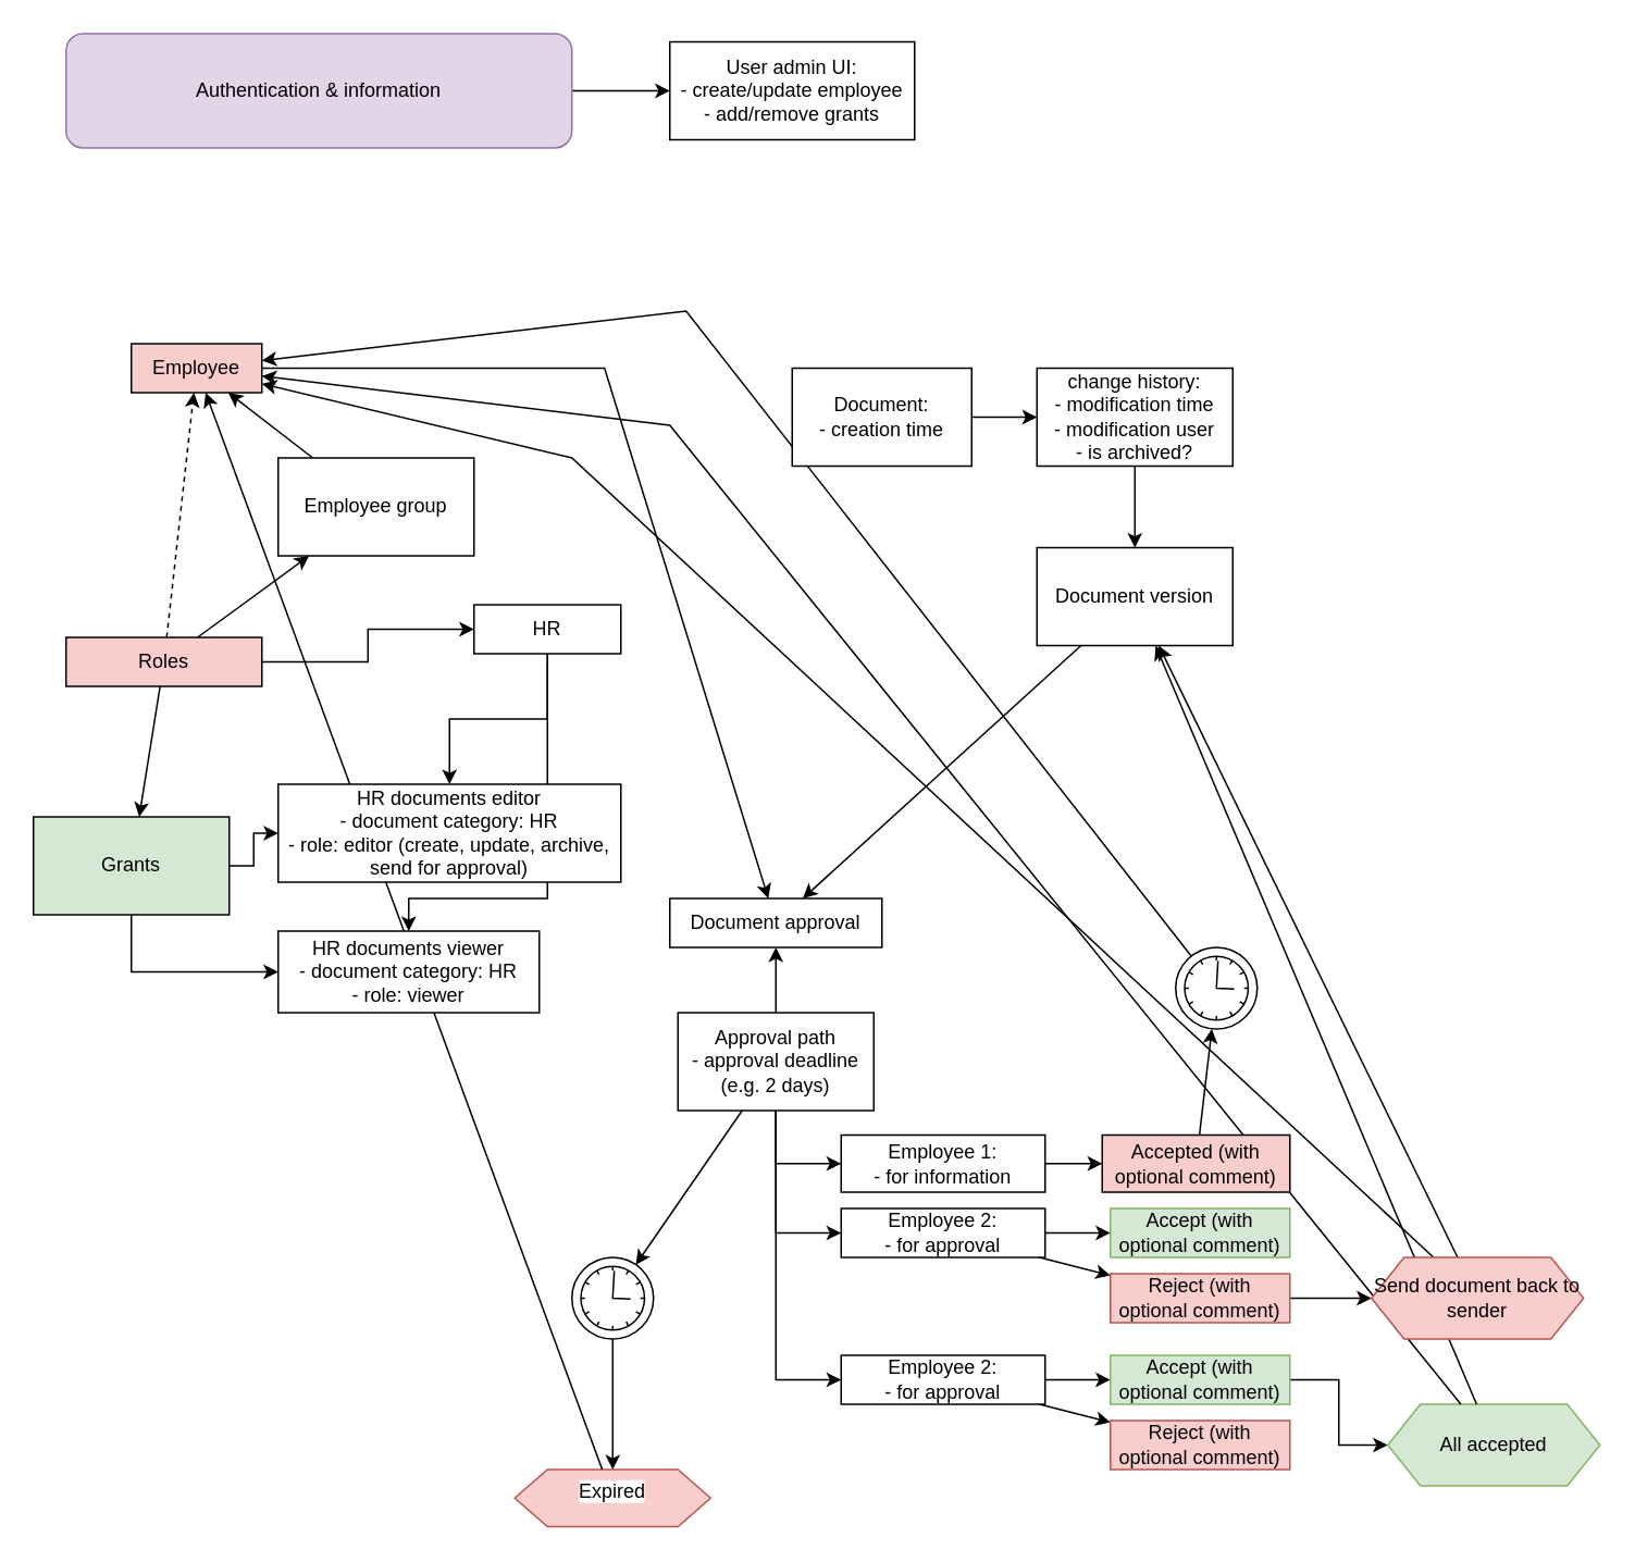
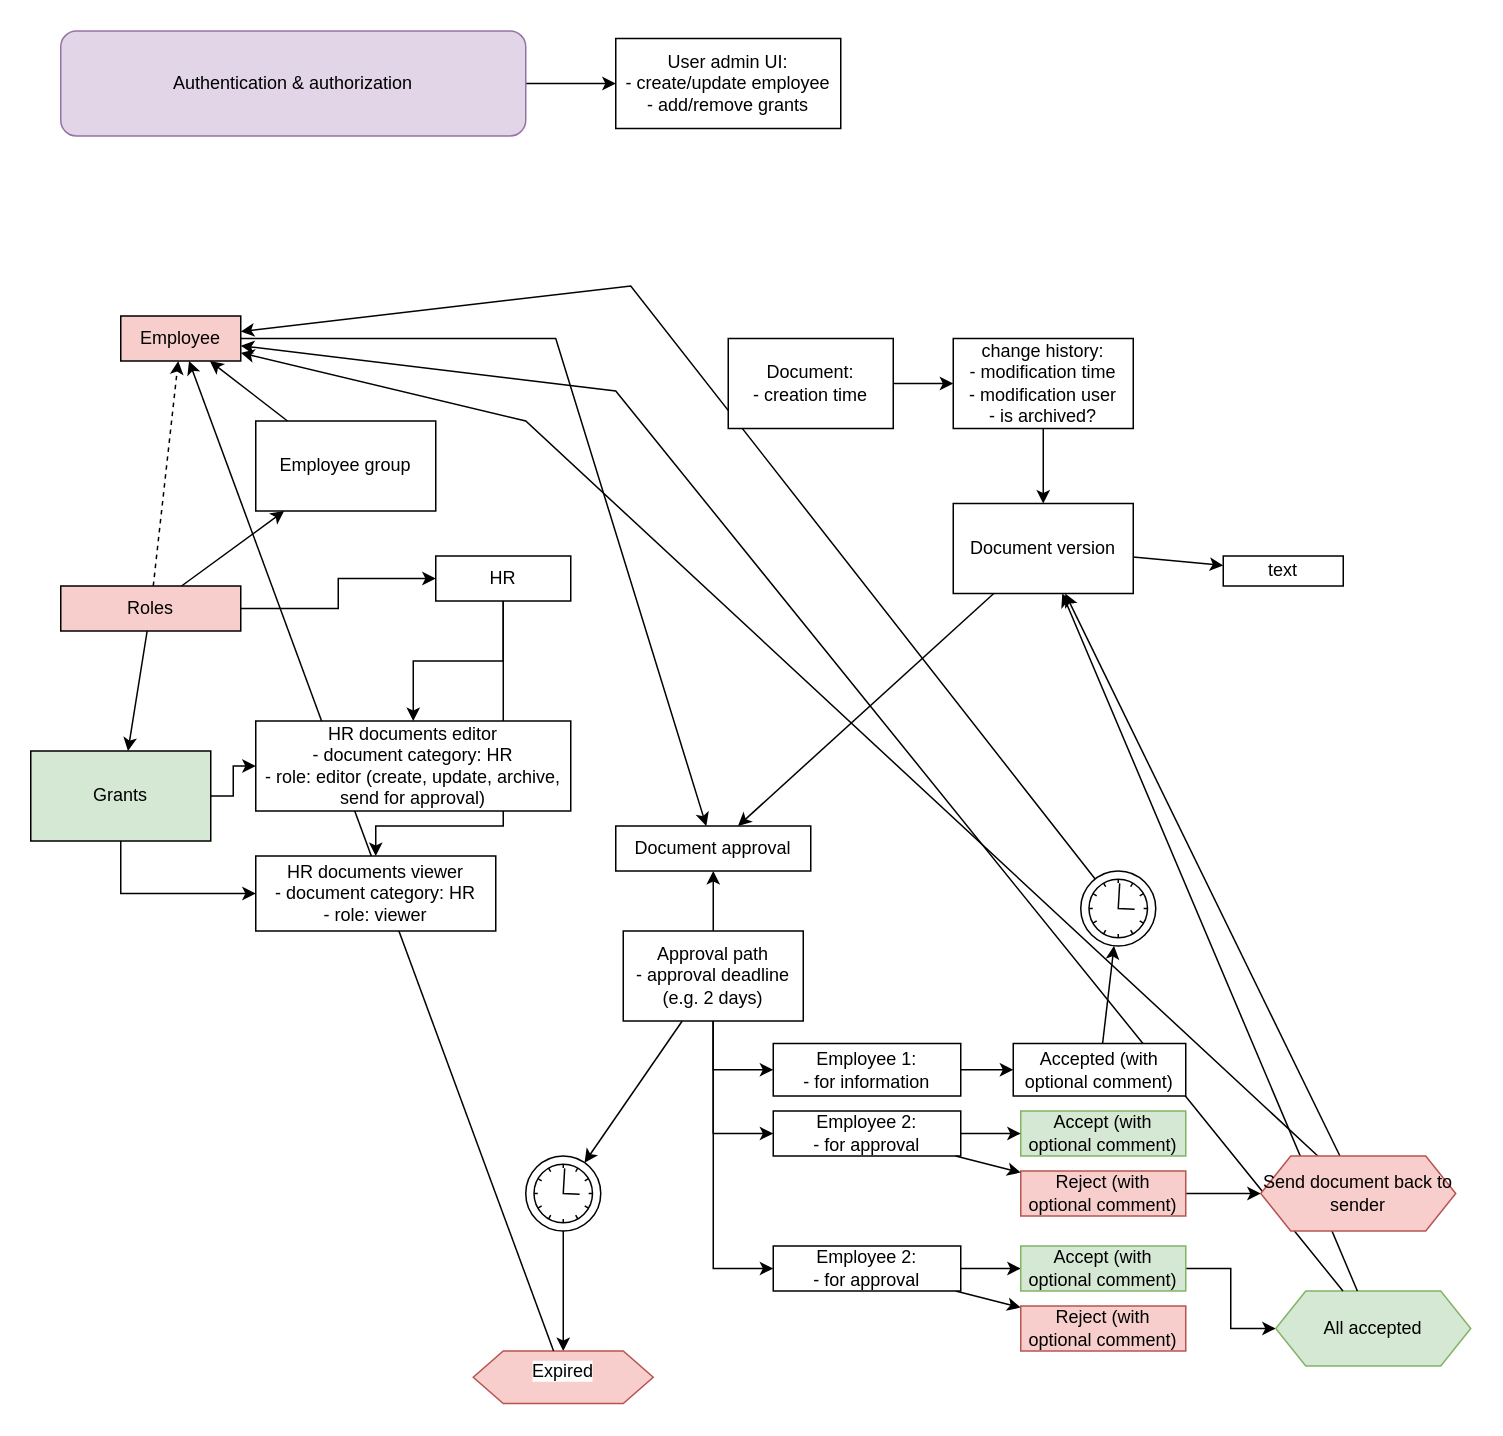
  <mxCell id="0" />
  <mxCell id="1" parent="0" />
  <mxCell id="2" value="Employee" style="rounded=0;whiteSpace=wrap;html=1;fillColor=#f8cecc;" vertex="1" parent="1"><mxGeometry x="80" y="210" width="80" height="30" as="geometry" /></mxCell>
+ <mxCell id="3" value="text" style="rounded=0;whiteSpace=wrap;html=1;" vertex="1" parent="1"><mxGeometry x="815" y="370" width="80" height="20" as="geometry" /></mxCell>
+ <mxCell id="4" value="" style="endArrow=classic;html=1;rounded=0;" edge="1" parent="1" source="6" target="3"><mxGeometry width="50" height="50" relative="1" as="geometry"><mxPoint x="505" y="465" as="sourcePoint" /><mxPoint x="555" y="415" as="targetPoint" /></mxGeometry></mxCell>
  <mxCell id="5" value="change history:&lt;div&gt;- modification time&lt;/div&gt;&lt;div&gt;- modification user&lt;/div&gt;&lt;div&gt;- is archived?&lt;/div&gt;" style="rounded=0;whiteSpace=wrap;html=1;" vertex="1" parent="1"><mxGeometry x="635" y="225" width="120" height="60" as="geometry" /></mxCell>
  <mxCell id="6" value="Document version" style="rounded=0;whiteSpace=wrap;html=1;" vertex="1" parent="1"><mxGeometry x="635" y="335" width="120" height="60" as="geometry" /></mxCell>
  <mxCell id="7" value="" style="endArrow=classic;html=1;rounded=0;" edge="1" parent="1" source="61" target="5"><mxGeometry width="50" height="50" relative="1" as="geometry"><mxPoint x="745" y="425" as="sourcePoint" /><mxPoint x="785" y="445" as="targetPoint" /></mxGeometry></mxCell>
  <mxCell id="8" value="" style="endArrow=classic;html=1;rounded=0;" edge="1" parent="1" source="5" target="6"><mxGeometry width="50" height="50" relative="1" as="geometry"><mxPoint x="505" y="465" as="sourcePoint" /><mxPoint x="555" y="415" as="targetPoint" /></mxGeometry></mxCell>
  <mxCell id="9" value="Employee group" style="rounded=0;whiteSpace=wrap;html=1;" vertex="1" parent="1"><mxGeometry x="170" y="280" width="120" height="60" as="geometry" /></mxCell>
  <mxCell id="10" value="" style="endArrow=classic;html=1;rounded=0;" edge="1" parent="1" source="9" target="2"><mxGeometry width="50" height="50" relative="1" as="geometry"><mxPoint x="400" y="570" as="sourcePoint" /><mxPoint x="450" y="520" as="targetPoint" /></mxGeometry></mxCell>
  <mxCell id="11" value="" style="edgeStyle=orthogonalEdgeStyle;rounded=0;orthogonalLoop=1;jettySize=auto;html=1;" edge="1" parent="1" source="12" target="19"><mxGeometry relative="1" as="geometry" /></mxCell>
  <mxCell id="12" value="Roles" style="rounded=0;whiteSpace=wrap;html=1;fillColor=#f8cecc;" vertex="1" parent="1"><mxGeometry x="40" y="390" width="120" height="30" as="geometry" /></mxCell>
  <mxCell id="13" value="" style="endArrow=classic;html=1;rounded=0;" edge="1" parent="1" source="12" target="9"><mxGeometry width="50" height="50" relative="1" as="geometry"><mxPoint x="400" y="570" as="sourcePoint" /><mxPoint x="450" y="520" as="targetPoint" /></mxGeometry></mxCell>
  <mxCell id="14" value="" style="endArrow=classic;html=1;rounded=0;dashed=1;" edge="1" parent="1" source="12" target="2"><mxGeometry width="50" height="50" relative="1" as="geometry"><mxPoint x="400" y="570" as="sourcePoint" /><mxPoint x="450" y="520" as="targetPoint" /></mxGeometry></mxCell>
  <mxCell id="15" value="Grants" style="rounded=0;whiteSpace=wrap;html=1;fillColor=#d5e8d4;" vertex="1" parent="1"><mxGeometry x="20" y="500" width="120" height="60" as="geometry" /></mxCell>
  <mxCell id="16" value="" style="endArrow=classic;html=1;rounded=0;edgeStyle=orthogonalEdgeStyle;" edge="1" parent="1" source="15" target="60"><mxGeometry width="50" height="50" relative="1" as="geometry"><mxPoint x="330" y="570" as="sourcePoint" /><mxPoint x="380" y="520" as="targetPoint" /></mxGeometry></mxCell>
  <mxCell id="17" value="" style="edgeStyle=orthogonalEdgeStyle;rounded=0;orthogonalLoop=1;jettySize=auto;html=1;" edge="1" parent="1" source="19" target="60"><mxGeometry relative="1" as="geometry" /></mxCell>
  <mxCell id="18" value="" style="edgeStyle=orthogonalEdgeStyle;rounded=0;orthogonalLoop=1;jettySize=auto;html=1;" edge="1" parent="1" source="19" target="59"><mxGeometry relative="1" as="geometry"><Array as="points"><mxPoint x="335" y="550" /><mxPoint x="250" y="550" /></Array></mxGeometry></mxCell>
  <mxCell id="19" value="HR" style="rounded=0;whiteSpace=wrap;html=1;" vertex="1" parent="1"><mxGeometry x="290" y="370" width="90" height="30" as="geometry" /></mxCell>
  <mxCell id="20" value="" style="endArrow=classic;html=1;rounded=0;" edge="1" parent="1" source="12" target="15"><mxGeometry width="50" height="50" relative="1" as="geometry"><mxPoint x="400" y="490" as="sourcePoint" /><mxPoint x="450" y="440" as="targetPoint" /></mxGeometry></mxCell>
  <mxCell id="21" value="Document approval" style="rounded=0;whiteSpace=wrap;html=1;" vertex="1" parent="1"><mxGeometry x="410" y="550" width="130" height="30" as="geometry" /></mxCell>
  <mxCell id="22" value="Accept (with optional comment)" style="rounded=0;whiteSpace=wrap;html=1;fillColor=#d5e8d4;strokeColor=#82b366;" vertex="1" parent="1"><mxGeometry x="680" y="740" width="110" height="30" as="geometry" /></mxCell>
  <mxCell id="23" value="" style="edgeStyle=orthogonalEdgeStyle;rounded=0;orthogonalLoop=1;jettySize=auto;html=1;" edge="1" parent="1" source="24" target="58"><mxGeometry relative="1" as="geometry" /></mxCell>
  <mxCell id="24" value="Reject (with optional comment)" style="rounded=0;whiteSpace=wrap;html=1;fillColor=#f8cecc;strokeColor=#b85450;" vertex="1" parent="1"><mxGeometry x="680" y="780" width="110" height="30" as="geometry" /></mxCell>
  <mxCell id="25" value="" style="endArrow=classic;html=1;rounded=0;" edge="1" parent="1" source="35" target="38"><mxGeometry width="50" height="50" relative="1" as="geometry"><mxPoint x="400" y="490" as="sourcePoint" /><mxPoint x="450" y="440" as="targetPoint" /></mxGeometry></mxCell>
  <mxCell id="26" value="" style="endArrow=classic;html=1;rounded=0;" edge="1" parent="1" source="35" target="39"><mxGeometry width="50" height="50" relative="1" as="geometry"><mxPoint x="400" y="490" as="sourcePoint" /><mxPoint x="450" y="440" as="targetPoint" /></mxGeometry></mxCell>
  <mxCell id="27" value="Approval path&lt;div&gt;- approval deadline (e.g. 2 days)&lt;/div&gt;" style="rounded=0;whiteSpace=wrap;html=1;" vertex="1" parent="1"><mxGeometry x="415" y="620" width="120" height="60" as="geometry" /></mxCell>
  <mxCell id="28" value="" style="endArrow=classic;html=1;rounded=0;" edge="1" parent="1" source="27" target="21"><mxGeometry width="50" height="50" relative="1" as="geometry"><mxPoint x="400" y="610" as="sourcePoint" /><mxPoint x="450" y="560" as="targetPoint" /></mxGeometry></mxCell>
  <mxCell id="29" value="" style="edgeStyle=orthogonalEdgeStyle;rounded=0;orthogonalLoop=1;jettySize=auto;html=1;" edge="1" parent="1" source="30" target="57"><mxGeometry relative="1" as="geometry" /></mxCell>
  <mxCell id="30" value="Employee 1:&lt;div&gt;- for information&lt;/div&gt;" style="rounded=0;whiteSpace=wrap;html=1;" vertex="1" parent="1"><mxGeometry x="515" y="695" width="125" height="35" as="geometry" /></mxCell>
  <mxCell id="31" value="" style="endArrow=classic;html=1;rounded=0;edgeStyle=orthogonalEdgeStyle;entryX=0;entryY=0.5;entryDx=0;entryDy=0;" edge="1" parent="1" source="27" target="30"><mxGeometry width="50" height="50" relative="1" as="geometry"><mxPoint x="400" y="610" as="sourcePoint" /><mxPoint x="450" y="560" as="targetPoint" /></mxGeometry></mxCell>
  <mxCell id="32" value="" style="endArrow=classic;html=1;rounded=0;entryX=0;entryY=0.5;entryDx=0;entryDy=0;edgeStyle=orthogonalEdgeStyle;exitX=0.5;exitY=1;exitDx=0;exitDy=0;" edge="1" parent="1" source="15" target="59"><mxGeometry width="50" height="50" relative="1" as="geometry"><mxPoint x="400" y="610" as="sourcePoint" /><mxPoint x="450" y="560" as="targetPoint" /></mxGeometry></mxCell>
  <mxCell id="33" value="Employee 2:&lt;div&gt;- for approval&lt;/div&gt;" style="rounded=0;whiteSpace=wrap;html=1;" vertex="1" parent="1"><mxGeometry x="515" y="740" width="125" height="30" as="geometry" /></mxCell>
  <mxCell id="34" value="" style="endArrow=classic;html=1;rounded=0;edgeStyle=orthogonalEdgeStyle;entryX=0;entryY=0.5;entryDx=0;entryDy=0;exitX=0.5;exitY=1;exitDx=0;exitDy=0;" edge="1" parent="1" source="27" target="33"><mxGeometry width="50" height="50" relative="1" as="geometry"><mxPoint x="485" y="690" as="sourcePoint" /><mxPoint x="525" y="718" as="targetPoint" /></mxGeometry></mxCell>
  <mxCell id="35" value="Employee 2:&lt;div&gt;- for approval&lt;/div&gt;" style="rounded=0;whiteSpace=wrap;html=1;" vertex="1" parent="1"><mxGeometry x="515" y="830" width="125" height="30" as="geometry" /></mxCell>
  <mxCell id="36" value="" style="endArrow=classic;html=1;rounded=0;edgeStyle=orthogonalEdgeStyle;entryX=0;entryY=0.5;entryDx=0;entryDy=0;exitX=0.5;exitY=1;exitDx=0;exitDy=0;" edge="1" parent="1" source="27" target="35"><mxGeometry width="50" height="50" relative="1" as="geometry"><mxPoint x="485" y="690" as="sourcePoint" /><mxPoint x="525" y="765" as="targetPoint" /></mxGeometry></mxCell>
  <mxCell id="37" value="" style="edgeStyle=orthogonalEdgeStyle;rounded=0;orthogonalLoop=1;jettySize=auto;html=1;" edge="1" parent="1" source="38" target="44"><mxGeometry relative="1" as="geometry" /></mxCell>
  <mxCell id="38" value="Accept (with optional comment)" style="rounded=0;whiteSpace=wrap;html=1;fillColor=#d5e8d4;strokeColor=#82b366;" vertex="1" parent="1"><mxGeometry x="680" y="830" width="110" height="30" as="geometry" /></mxCell>
  <mxCell id="39" value="Reject (with optional comment)" style="rounded=0;whiteSpace=wrap;html=1;fillColor=#f8cecc;strokeColor=#b85450;" vertex="1" parent="1"><mxGeometry x="680" y="870" width="110" height="30" as="geometry" /></mxCell>
  <mxCell id="40" value="" style="endArrow=classic;html=1;rounded=0;" edge="1" parent="1" source="33" target="22"><mxGeometry width="50" height="50" relative="1" as="geometry"><mxPoint x="650" y="855" as="sourcePoint" /><mxPoint x="690" y="855" as="targetPoint" /></mxGeometry></mxCell>
  <mxCell id="41" value="" style="endArrow=classic;html=1;rounded=0;" edge="1" parent="1" source="33" target="24"><mxGeometry width="50" height="50" relative="1" as="geometry"><mxPoint x="650" y="765" as="sourcePoint" /><mxPoint x="690" y="765" as="targetPoint" /></mxGeometry></mxCell>
  <mxCell id="42" value="" style="endArrow=classic;html=1;rounded=0;" edge="1" parent="1" source="2" target="21"><mxGeometry width="50" height="50" relative="1" as="geometry"><mxPoint x="530" y="550" as="sourcePoint" /><mxPoint x="580" y="500" as="targetPoint" /><Array as="points"><mxPoint x="370" y="225" /></Array></mxGeometry></mxCell>
  <mxCell id="43" value="" style="endArrow=classic;html=1;rounded=0;" edge="1" parent="1" source="58" target="2"><mxGeometry width="50" height="50" relative="1" as="geometry"><mxPoint x="660" y="730" as="sourcePoint" /><mxPoint x="430" y="400" as="targetPoint" /><Array as="points"><mxPoint x="350" y="280" /></Array></mxGeometry></mxCell>
  <mxCell id="44" value="All accepted" style="shape=hexagon;perimeter=hexagonPerimeter2;whiteSpace=wrap;html=1;fixedSize=1;fillColor=#d5e8d4;strokeColor=#82b366;rounded=0;" vertex="1" parent="1"><mxGeometry x="850" y="860" width="130" height="50" as="geometry" /></mxCell>
  <mxCell id="45" value="" style="endArrow=classic;html=1;rounded=0;" edge="1" parent="1" source="44" target="2"><mxGeometry width="50" height="50" relative="1" as="geometry"><mxPoint x="560" y="670" as="sourcePoint" /><mxPoint x="610" y="620" as="targetPoint" /><Array as="points"><mxPoint x="410" y="260" /></Array></mxGeometry></mxCell>
  <mxCell id="46" value="" style="endArrow=classic;html=1;rounded=0;" edge="1" parent="1" source="6" target="21"><mxGeometry width="50" height="50" relative="1" as="geometry"><mxPoint x="560" y="520" as="sourcePoint" /><mxPoint x="610" y="470" as="targetPoint" /></mxGeometry></mxCell>
  <mxCell id="47" value="" style="endArrow=classic;html=1;rounded=0;" edge="1" parent="1" source="44" target="6"><mxGeometry width="50" height="50" relative="1" as="geometry"><mxPoint x="903" y="780" as="sourcePoint" /><mxPoint x="720" y="405" as="targetPoint" /></mxGeometry></mxCell>
  <mxCell id="48" value="" style="endArrow=classic;html=1;rounded=0;" edge="1" parent="1" source="58" target="6"><mxGeometry width="50" height="50" relative="1" as="geometry"><mxPoint x="560" y="560" as="sourcePoint" /><mxPoint x="610" y="510" as="targetPoint" /></mxGeometry></mxCell>
  <mxCell id="49" value="" style="edgeStyle=orthogonalEdgeStyle;rounded=0;orthogonalLoop=1;jettySize=auto;html=1;" edge="1" parent="1" source="50" target="52"><mxGeometry relative="1" as="geometry" /></mxCell>
  <mxCell id="50" value="" style="points=[[0.145,0.145,0],[0.5,0,0],[0.855,0.145,0],[1,0.5,0],[0.855,0.855,0],[0.5,1,0],[0.145,0.855,0],[0,0.5,0]];shape=mxgraph.bpmn.event;html=1;verticalLabelPosition=bottom;labelBackgroundColor=#ffffff;verticalAlign=top;align=center;perimeter=ellipsePerimeter;outlineConnect=0;aspect=fixed;outline=standard;symbol=timer;" vertex="1" parent="1"><mxGeometry x="350" y="770" width="50" height="50" as="geometry" /></mxCell>
  <mxCell id="51" value="" style="endArrow=classic;html=1;rounded=0;" edge="1" parent="1" source="27" target="50"><mxGeometry x="-0.003" width="50" height="50" relative="1" as="geometry"><mxPoint x="550" y="690" as="sourcePoint" /><mxPoint x="600" y="640" as="targetPoint" /><mxPoint as="offset" /></mxGeometry></mxCell>
  <mxCell id="52" value="&lt;span&gt;Expired&lt;/span&gt;" style="shape=hexagon;perimeter=hexagonPerimeter2;whiteSpace=wrap;html=1;fixedSize=1;verticalAlign=top;labelBackgroundColor=#ffffff;fillColor=#f8cecc;strokeColor=#b85450;" vertex="1" parent="1"><mxGeometry x="315" y="900" width="120" height="35" as="geometry" /></mxCell>
  <mxCell id="53" value="" style="endArrow=classic;html=1;rounded=0;" edge="1" parent="1" source="52" target="2"><mxGeometry width="50" height="50" relative="1" as="geometry"><mxPoint x="550" y="820" as="sourcePoint" /><mxPoint x="600" y="770" as="targetPoint" /></mxGeometry></mxCell>
  <mxCell id="54" value="" style="points=[[0.145,0.145,0],[0.5,0,0],[0.855,0.145,0],[1,0.5,0],[0.855,0.855,0],[0.5,1,0],[0.145,0.855,0],[0,0.5,0]];shape=mxgraph.bpmn.event;html=1;verticalLabelPosition=bottom;labelBackgroundColor=#ffffff;verticalAlign=top;align=center;perimeter=ellipsePerimeter;outlineConnect=0;aspect=fixed;outline=standard;symbol=timer;" vertex="1" parent="1"><mxGeometry x="720" y="580" width="50" height="50" as="geometry" /></mxCell>
  <mxCell id="55" value="" style="endArrow=classic;html=1;rounded=0;" edge="1" parent="1" source="57" target="54"><mxGeometry width="50" height="50" relative="1" as="geometry"><mxPoint x="550" y="610" as="sourcePoint" /><mxPoint x="600" y="560" as="targetPoint" /></mxGeometry></mxCell>
  <mxCell id="56" value="" style="endArrow=classic;html=1;rounded=0;" edge="1" parent="1" source="54" target="2"><mxGeometry width="50" height="50" relative="1" as="geometry"><mxPoint x="550" y="610" as="sourcePoint" /><mxPoint x="600" y="560" as="targetPoint" /><Array as="points"><mxPoint x="420" y="190" /></Array></mxGeometry></mxCell>
- <mxCell id="57" value="Accepted (with optional comment)" style="rounded=0;whiteSpace=wrap;html=1;fillColor=#f8cecc;" vertex="1" parent="1"><mxGeometry x="675" y="695" width="115" height="35" as="geometry" /></mxCell>
+ <mxCell id="57" value="Accepted (with optional comment)" style="rounded=0;whiteSpace=wrap;html=1;" vertex="1" parent="1"><mxGeometry x="675" y="695" width="115" height="35" as="geometry" /></mxCell>
  <mxCell id="58" value="Send document back to sender" style="shape=hexagon;perimeter=hexagonPerimeter2;whiteSpace=wrap;html=1;fixedSize=1;fillColor=#f8cecc;strokeColor=#b85450;rounded=0;" vertex="1" parent="1"><mxGeometry x="840" y="770" width="130" height="50" as="geometry" /></mxCell>
  <mxCell id="59" value="HR documents viewer&lt;div&gt;- document category: HR&lt;/div&gt;&lt;div&gt;- role: viewer&lt;/div&gt;" style="rounded=0;whiteSpace=wrap;html=1;" vertex="1" parent="1"><mxGeometry x="170" y="570" width="160" height="50" as="geometry" /></mxCell>
  <mxCell id="60" value="HR documents editor&lt;div&gt;- document category: HR&lt;/div&gt;&lt;div&gt;- role: editor (create, update, archive, send for approval)&lt;/div&gt;" style="rounded=0;whiteSpace=wrap;html=1;" vertex="1" parent="1"><mxGeometry x="170" y="480" width="210" height="60" as="geometry" /></mxCell>
  <mxCell id="61" value="Document:&lt;div&gt;- creation time&lt;/div&gt;" style="rounded=0;whiteSpace=wrap;html=1;" vertex="1" parent="1"><mxGeometry x="485" y="225" width="110" height="60" as="geometry" /></mxCell>
  <mxCell id="62" value="" style="edgeStyle=orthogonalEdgeStyle;rounded=0;orthogonalLoop=1;jettySize=auto;html=1;" edge="1" parent="1" source="63" target="64"><mxGeometry relative="1" as="geometry"><mxPoint x="430" y="55" as="targetPoint" /></mxGeometry></mxCell>
- <mxCell id="63" value="Authentication &amp;amp; information" style="rounded=1;whiteSpace=wrap;html=1;fillColor=#e1d5e7;strokeColor=#9673a6;" vertex="1" parent="1"><mxGeometry x="40" y="20" width="310" height="70" as="geometry" /></mxCell>
+ <mxCell id="63" value="Authentication &amp;amp; authorization" style="rounded=1;whiteSpace=wrap;html=1;fillColor=#e1d5e7;strokeColor=#9673a6;" vertex="1" parent="1"><mxGeometry x="40" y="20" width="310" height="70" as="geometry" /></mxCell>
  <mxCell id="64" value="User admin UI:&lt;div&gt;- create/update employee&lt;/div&gt;&lt;div&gt;- add/remove grants&lt;/div&gt;" style="rounded=0;whiteSpace=wrap;html=1;" vertex="1" parent="1"><mxGeometry x="410" y="25" width="150" height="60" as="geometry" /></mxCell>
